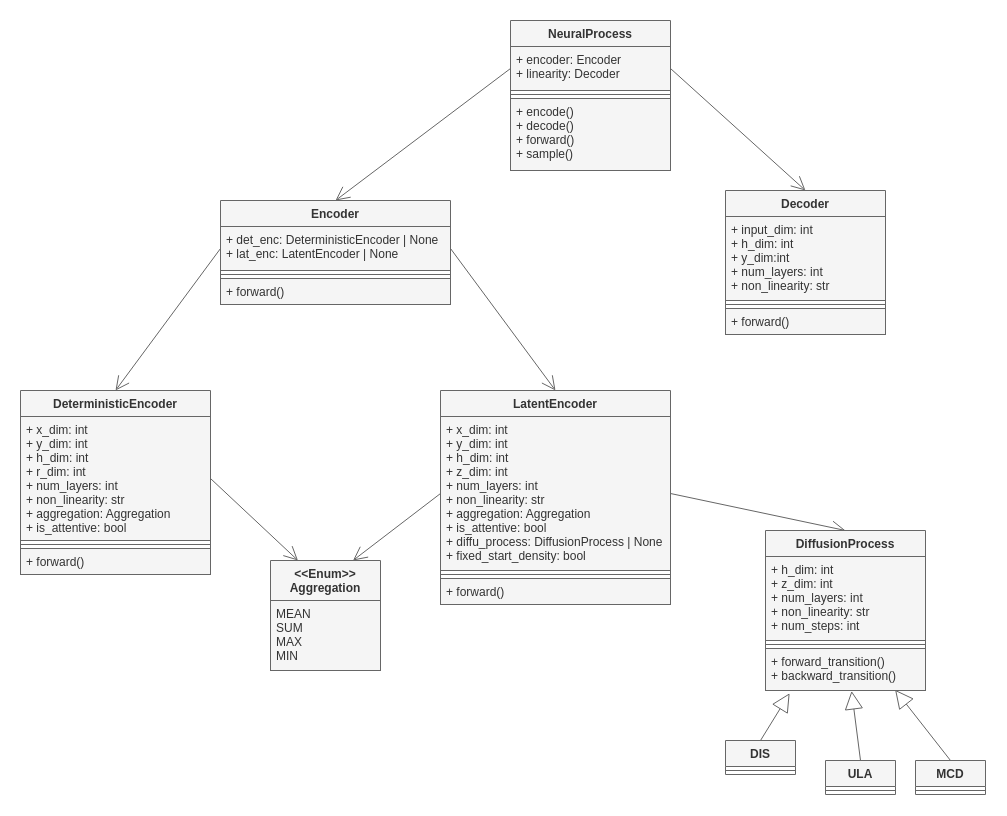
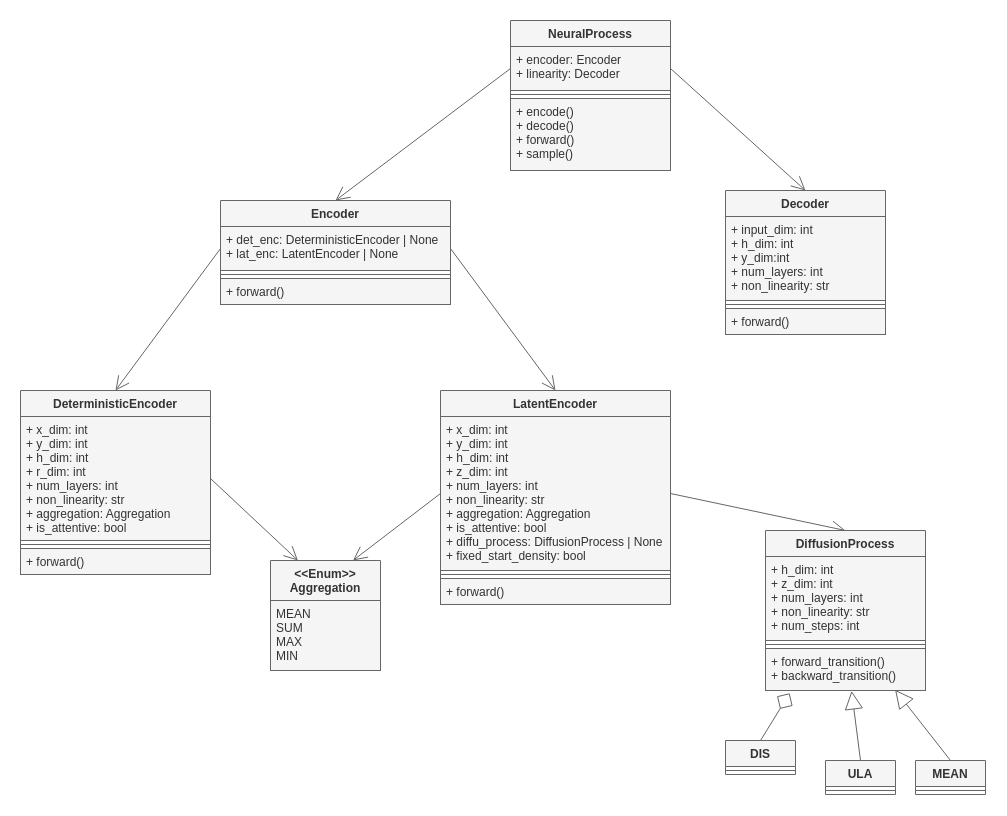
  <mxCell id="0" />
  <mxCell id="1" parent="0" />
  <mxCell id="2" value="" style="endArrow=open;endFill=1;endSize=12;html=1;exitX=0;exitY=0.5;exitDx=0;exitDy=0;entryX=0.5;entryY=0;entryDx=0;entryDy=0;fillColor=#f5f5f5;strokeColor=#666666;swimlaneLine=1;shadow=0;" parent="1" source="26" target="21" edge="1"><mxGeometry width="160" relative="1" as="geometry"><mxPoint x="565" y="113" as="sourcePoint" /><mxPoint x="315" y="284" as="targetPoint" /></mxGeometry></mxCell>
  <mxCell id="3" value="" style="endArrow=open;endFill=1;endSize=12;html=1;exitX=0;exitY=0.5;exitDx=0;exitDy=0;entryX=0.5;entryY=0;entryDx=0;entryDy=0;fillColor=#f5f5f5;strokeColor=#666666;swimlaneLine=1;shadow=0;" parent="1" source="22" target="17" edge="1"><mxGeometry width="160" relative="1" as="geometry"><mxPoint x="215" y="327" as="sourcePoint" /><mxPoint x="205" y="470" as="targetPoint" /></mxGeometry></mxCell>
  <mxCell id="4" value="" style="endArrow=open;endFill=1;endSize=12;html=1;exitX=1;exitY=0.5;exitDx=0;exitDy=0;entryX=0.5;entryY=0;entryDx=0;entryDy=0;fillColor=#f5f5f5;strokeColor=#666666;swimlaneLine=1;shadow=0;" parent="1" source="22" target="13" edge="1"><mxGeometry width="160" relative="1" as="geometry"><mxPoint x="415" y="327" as="sourcePoint" /><mxPoint x="525" y="470" as="targetPoint" /></mxGeometry></mxCell>
  <mxCell id="5" value="" style="endArrow=open;endFill=1;endSize=12;html=1;exitX=1;exitY=0.5;exitDx=0;exitDy=0;entryX=0.5;entryY=0;entryDx=0;entryDy=0;fillColor=#f5f5f5;strokeColor=#666666;swimlaneLine=1;shadow=0;" parent="1" source="14" target="6" edge="1"><mxGeometry width="160" relative="1" as="geometry"><mxPoint x="625" y="572" as="sourcePoint" /><mxPoint x="715" y="583" as="targetPoint" /></mxGeometry></mxCell>
  <mxCell id="6" value="DiffusionProcess" style="swimlane;fontStyle=1;align=center;verticalAlign=top;childLayout=stackLayout;horizontal=1;startSize=26;horizontalStack=0;resizeParent=1;resizeParentMax=0;resizeLast=0;collapsible=1;marginBottom=0;fillColor=#f5f5f5;strokeColor=#666666;fontColor=#333333;swimlaneLine=1;shadow=0;" parent="1" vertex="1"><mxGeometry x="765" y="530" width="160" height="160" as="geometry" /></mxCell>
  <mxCell id="7" value="+ h_dim: int&#10;+ z_dim: int&#10;+ num_layers: int&#10;+ non_linearity: str&#10;+ num_steps: int&#10;" style="text;align=left;verticalAlign=top;spacingLeft=4;spacingRight=4;overflow=hidden;rotatable=0;points=[[0,0.5],[1,0.5]];portConstraint=eastwest;fillColor=#f5f5f5;strokeColor=#666666;fontColor=#333333;swimlaneLine=1;shadow=0;" parent="6" vertex="1"><mxGeometry y="26" width="160" height="84" as="geometry" /></mxCell>
  <mxCell id="8" value="" style="line;strokeWidth=1;align=left;verticalAlign=middle;spacingTop=-1;spacingLeft=3;spacingRight=3;rotatable=0;labelPosition=right;points=[];portConstraint=eastwest;fillColor=#f5f5f5;strokeColor=#666666;fontColor=#333333;swimlaneLine=1;shadow=0;" parent="6" vertex="1"><mxGeometry y="110" width="160" height="8" as="geometry" /></mxCell>
  <mxCell id="9" value="+ forward_transition()&#10;+ backward_transition()" style="text;align=left;verticalAlign=top;spacingLeft=4;spacingRight=4;overflow=hidden;rotatable=0;points=[[0,0.5],[1,0.5]];portConstraint=eastwest;fillColor=#f5f5f5;strokeColor=#666666;fontColor=#333333;swimlaneLine=1;shadow=0;" parent="6" vertex="1"><mxGeometry y="118" width="160" height="42" as="geometry" /></mxCell>
  <mxCell id="10" value="DIS" style="swimlane;fontStyle=1;align=center;verticalAlign=top;childLayout=stackLayout;horizontal=1;startSize=26;horizontalStack=0;resizeParent=1;resizeParentMax=0;resizeLast=0;collapsible=1;marginBottom=0;fillColor=#f5f5f5;strokeColor=#666666;fontColor=#333333;swimlaneLine=1;shadow=0;" parent="1" vertex="1"><mxGeometry x="725" y="740" width="70" height="34" as="geometry" /></mxCell>
  <mxCell id="11" value="" style="line;strokeWidth=1;align=left;verticalAlign=middle;spacingTop=-1;spacingLeft=3;spacingRight=3;rotatable=0;labelPosition=right;points=[];portConstraint=eastwest;fillColor=#f5f5f5;strokeColor=#666666;fontColor=#333333;swimlaneLine=1;shadow=0;" parent="10" vertex="1"><mxGeometry y="26" width="70" height="8" as="geometry" /></mxCell>
- <mxCell id="12" value="" style="endArrow=block;endSize=16;endFill=0;html=1;entryX=0.151;entryY=1.065;entryDx=0;entryDy=0;entryPerimeter=0;exitX=0.5;exitY=0;exitDx=0;exitDy=0;fillColor=#f5f5f5;strokeColor=#666666;swimlaneLine=1;shadow=0;" parent="1" source="10" target="9" edge="1"><mxGeometry width="160" relative="1" as="geometry"><mxPoint x="690" y="780" as="sourcePoint" /><mxPoint x="850" y="780" as="targetPoint" /></mxGeometry></mxCell>
+ <mxCell id="12" value="" style="endArrow=diamond;endSize=16;endFill=0;html=1;entryX=0.151;entryY=1.065;entryDx=0;entryDy=0;entryPerimeter=0;exitX=0.5;exitY=0;exitDx=0;exitDy=0;fillColor=#f5f5f5;strokeColor=#666666;swimlaneLine=1;shadow=0;" parent="1" source="10" target="9" edge="1"><mxGeometry width="160" relative="1" as="geometry"><mxPoint x="690" y="780" as="sourcePoint" /><mxPoint x="850" y="780" as="targetPoint" /></mxGeometry></mxCell>
  <mxCell id="13" value="LatentEncoder" style="swimlane;fontStyle=1;align=center;verticalAlign=top;childLayout=stackLayout;horizontal=1;startSize=26;horizontalStack=0;resizeParent=1;resizeParentMax=0;resizeLast=0;collapsible=1;marginBottom=0;fillColor=#f5f5f5;strokeColor=#666666;fontColor=#333333;swimlaneLine=1;shadow=0;" parent="1" vertex="1"><mxGeometry x="440" y="390" width="230" height="214" as="geometry" /></mxCell>
  <mxCell id="14" value="+ x_dim: int&#10;+ y_dim: int&#10;+ h_dim: int&#10;+ z_dim: int&#10;+ num_layers: int&#10;+ non_linearity: str&#10;+ aggregation: Aggregation&#10;+ is_attentive: bool&#10;+ diffu_process: DiffusionProcess | None&#10;+ fixed_start_density: bool&#10;" style="text;align=left;verticalAlign=top;spacingLeft=4;spacingRight=4;overflow=hidden;rotatable=0;points=[[0,0.5],[1,0.5]];portConstraint=eastwest;fillColor=#f5f5f5;strokeColor=#666666;fontColor=#333333;swimlaneLine=1;shadow=0;" parent="13" vertex="1"><mxGeometry y="26" width="230" height="154" as="geometry" /></mxCell>
  <mxCell id="15" value="" style="line;strokeWidth=1;align=left;verticalAlign=middle;spacingTop=-1;spacingLeft=3;spacingRight=3;rotatable=0;labelPosition=right;points=[];portConstraint=eastwest;fillColor=#f5f5f5;strokeColor=#666666;fontColor=#333333;swimlaneLine=1;shadow=0;" parent="13" vertex="1"><mxGeometry y="180" width="230" height="8" as="geometry" /></mxCell>
  <mxCell id="16" value="+ forward()" style="text;align=left;verticalAlign=top;spacingLeft=4;spacingRight=4;overflow=hidden;rotatable=0;points=[[0,0.5],[1,0.5]];portConstraint=eastwest;fillColor=#f5f5f5;strokeColor=#666666;fontColor=#333333;swimlaneLine=1;shadow=0;" parent="13" vertex="1"><mxGeometry y="188" width="230" height="26" as="geometry" /></mxCell>
  <mxCell id="17" value="DeterministicEncoder" style="swimlane;fontStyle=1;align=center;verticalAlign=top;childLayout=stackLayout;horizontal=1;startSize=26;horizontalStack=0;resizeParent=1;resizeParentMax=0;resizeLast=0;collapsible=1;marginBottom=0;fillColor=#f5f5f5;strokeColor=#666666;fontColor=#333333;swimlaneLine=1;shadow=0;" parent="1" vertex="1"><mxGeometry x="20" y="390" width="190" height="184" as="geometry" /></mxCell>
  <mxCell id="18" value="+ x_dim: int&#10;+ y_dim: int&#10;+ h_dim: int&#10;+ r_dim: int&#10;+ num_layers: int&#10;+ non_linearity: str&#10;+ aggregation: Aggregation&#10;+ is_attentive: bool&#10;" style="text;align=left;verticalAlign=top;spacingLeft=4;spacingRight=4;overflow=hidden;rotatable=0;points=[[0,0.5],[1,0.5]];portConstraint=eastwest;fillColor=#f5f5f5;strokeColor=#666666;fontColor=#333333;swimlaneLine=1;shadow=0;" parent="17" vertex="1"><mxGeometry y="26" width="190" height="124" as="geometry" /></mxCell>
  <mxCell id="19" value="" style="line;strokeWidth=1;align=left;verticalAlign=middle;spacingTop=-1;spacingLeft=3;spacingRight=3;rotatable=0;labelPosition=right;points=[];portConstraint=eastwest;fillColor=#f5f5f5;strokeColor=#666666;fontColor=#333333;swimlaneLine=1;shadow=0;" parent="17" vertex="1"><mxGeometry y="150" width="190" height="8" as="geometry" /></mxCell>
  <mxCell id="20" value="+ forward()" style="text;align=left;verticalAlign=top;spacingLeft=4;spacingRight=4;overflow=hidden;rotatable=0;points=[[0,0.5],[1,0.5]];portConstraint=eastwest;fillColor=#f5f5f5;strokeColor=#666666;fontColor=#333333;swimlaneLine=1;shadow=0;" parent="17" vertex="1"><mxGeometry y="158" width="190" height="26" as="geometry" /></mxCell>
  <mxCell id="21" value="Encoder" style="swimlane;fontStyle=1;align=center;verticalAlign=top;childLayout=stackLayout;horizontal=1;startSize=26;horizontalStack=0;resizeParent=1;resizeParentMax=0;resizeLast=0;collapsible=1;marginBottom=0;fillColor=#f5f5f5;strokeColor=#666666;fontColor=#333333;swimlaneLine=1;shadow=0;" parent="1" vertex="1"><mxGeometry x="220" y="200" width="230" height="104" as="geometry" /></mxCell>
  <mxCell id="22" value="+ det_enc: DeterministicEncoder | None&#10;+ lat_enc: LatentEncoder | None" style="text;align=left;verticalAlign=top;spacingLeft=4;spacingRight=4;overflow=hidden;rotatable=0;points=[[0,0.5],[1,0.5]];portConstraint=eastwest;fillColor=#f5f5f5;strokeColor=#666666;fontColor=#333333;swimlaneLine=1;shadow=0;" parent="21" vertex="1"><mxGeometry y="26" width="230" height="44" as="geometry" /></mxCell>
  <mxCell id="23" value="" style="line;strokeWidth=1;align=left;verticalAlign=middle;spacingTop=-1;spacingLeft=3;spacingRight=3;rotatable=0;labelPosition=right;points=[];portConstraint=eastwest;fillColor=#f5f5f5;strokeColor=#666666;fontColor=#333333;swimlaneLine=1;shadow=0;" parent="21" vertex="1"><mxGeometry y="70" width="230" height="8" as="geometry" /></mxCell>
  <mxCell id="24" value="+ forward()" style="text;align=left;verticalAlign=top;spacingLeft=4;spacingRight=4;overflow=hidden;rotatable=0;points=[[0,0.5],[1,0.5]];portConstraint=eastwest;fillColor=#f5f5f5;strokeColor=#666666;fontColor=#333333;swimlaneLine=1;shadow=0;" parent="21" vertex="1"><mxGeometry y="78" width="230" height="26" as="geometry" /></mxCell>
  <mxCell id="25" value="NeuralProcess" style="swimlane;fontStyle=1;align=center;verticalAlign=top;childLayout=stackLayout;horizontal=1;startSize=26;horizontalStack=0;resizeParent=1;resizeParentMax=0;resizeLast=0;collapsible=1;marginBottom=0;fillColor=#f5f5f5;strokeColor=#666666;fontColor=#333333;swimlaneLine=1;shadow=0;" parent="1" vertex="1"><mxGeometry x="510" y="20" width="160" height="150" as="geometry" /></mxCell>
  <mxCell id="26" value="+ encoder: Encoder&#10;+ linearity: Decoder" style="text;align=left;verticalAlign=top;spacingLeft=4;spacingRight=4;overflow=hidden;rotatable=0;points=[[0,0.5],[1,0.5]];portConstraint=eastwest;fillColor=#f5f5f5;strokeColor=#666666;fontColor=#333333;swimlaneLine=1;shadow=0;" parent="25" vertex="1"><mxGeometry y="26" width="160" height="44" as="geometry" /></mxCell>
  <mxCell id="27" value="" style="line;strokeWidth=1;align=left;verticalAlign=middle;spacingTop=-1;spacingLeft=3;spacingRight=3;rotatable=0;labelPosition=right;points=[];portConstraint=eastwest;fillColor=#f5f5f5;strokeColor=#666666;fontColor=#333333;swimlaneLine=1;shadow=0;" parent="25" vertex="1"><mxGeometry y="70" width="160" height="8" as="geometry" /></mxCell>
  <mxCell id="28" value="+ encode()&#10;+ decode()&#10;+ forward()&#10;+ sample()" style="text;align=left;verticalAlign=top;spacingLeft=4;spacingRight=4;overflow=hidden;rotatable=0;points=[[0,0.5],[1,0.5]];portConstraint=eastwest;fillColor=#f5f5f5;strokeColor=#666666;fontColor=#333333;swimlaneLine=1;shadow=0;" parent="25" vertex="1"><mxGeometry y="78" width="160" height="72" as="geometry" /></mxCell>
  <mxCell id="29" value="Decoder" style="swimlane;fontStyle=1;align=center;verticalAlign=top;childLayout=stackLayout;horizontal=1;startSize=26;horizontalStack=0;resizeParent=1;resizeParentMax=0;resizeLast=0;collapsible=1;marginBottom=0;fillColor=#f5f5f5;strokeColor=#666666;fontColor=#333333;swimlaneLine=1;shadow=0;" parent="1" vertex="1"><mxGeometry x="725" y="190" width="160" height="144" as="geometry" /></mxCell>
  <mxCell id="30" value="+ input_dim: int&#10;+ h_dim: int&#10;+ y_dim:int&#10;+ num_layers: int&#10;+ non_linearity: str" style="text;align=left;verticalAlign=top;spacingLeft=4;spacingRight=4;overflow=hidden;rotatable=0;points=[[0,0.5],[1,0.5]];portConstraint=eastwest;fillColor=#f5f5f5;strokeColor=#666666;fontColor=#333333;swimlaneLine=1;shadow=0;" parent="29" vertex="1"><mxGeometry y="26" width="160" height="84" as="geometry" /></mxCell>
  <mxCell id="31" value="" style="line;strokeWidth=1;align=left;verticalAlign=middle;spacingTop=-1;spacingLeft=3;spacingRight=3;rotatable=0;labelPosition=right;points=[];portConstraint=eastwest;fillColor=#f5f5f5;strokeColor=#666666;fontColor=#333333;swimlaneLine=1;shadow=0;" parent="29" vertex="1"><mxGeometry y="110" width="160" height="8" as="geometry" /></mxCell>
  <mxCell id="32" value="+ forward()" style="text;align=left;verticalAlign=top;spacingLeft=4;spacingRight=4;overflow=hidden;rotatable=0;points=[[0,0.5],[1,0.5]];portConstraint=eastwest;fillColor=#f5f5f5;strokeColor=#666666;fontColor=#333333;swimlaneLine=1;shadow=0;" parent="29" vertex="1"><mxGeometry y="118" width="160" height="26" as="geometry" /></mxCell>
  <mxCell id="33" value="" style="endArrow=open;endFill=1;endSize=12;html=1;exitX=1;exitY=0.5;exitDx=0;exitDy=0;entryX=0.5;entryY=0;entryDx=0;entryDy=0;fillColor=#f5f5f5;strokeColor=#666666;swimlaneLine=1;shadow=0;" parent="1" source="26" target="29" edge="1"><mxGeometry width="160" relative="1" as="geometry"><mxPoint x="585" y="108" as="sourcePoint" /><mxPoint x="320" y="250" as="targetPoint" /></mxGeometry></mxCell>
  <mxCell id="34" value="ULA" style="swimlane;fontStyle=1;align=center;verticalAlign=top;childLayout=stackLayout;horizontal=1;startSize=26;horizontalStack=0;resizeParent=1;resizeParentMax=0;resizeLast=0;collapsible=1;marginBottom=0;fillColor=#f5f5f5;strokeColor=#666666;fontColor=#333333;swimlaneLine=1;shadow=0;" parent="1" vertex="1"><mxGeometry x="825" y="760" width="70" height="34" as="geometry" /></mxCell>
  <mxCell id="35" value="" style="line;strokeWidth=1;align=left;verticalAlign=middle;spacingTop=-1;spacingLeft=3;spacingRight=3;rotatable=0;labelPosition=right;points=[];portConstraint=eastwest;fillColor=#f5f5f5;strokeColor=#666666;fontColor=#333333;swimlaneLine=1;shadow=0;" parent="34" vertex="1"><mxGeometry y="26" width="70" height="8" as="geometry" /></mxCell>
- <mxCell id="36" value="MCD" style="swimlane;fontStyle=1;align=center;verticalAlign=top;childLayout=stackLayout;horizontal=1;startSize=26;horizontalStack=0;resizeParent=1;resizeParentMax=0;resizeLast=0;collapsible=1;marginBottom=0;fillColor=#f5f5f5;strokeColor=#666666;fontColor=#333333;swimlaneLine=1;shadow=0;" parent="1" vertex="1"><mxGeometry x="915" y="760" width="70" height="34" as="geometry" /></mxCell>
+ <mxCell id="36" value="MEAN" style="swimlane;fontStyle=1;align=center;verticalAlign=top;childLayout=stackLayout;horizontal=1;startSize=26;horizontalStack=0;resizeParent=1;resizeParentMax=0;resizeLast=0;collapsible=1;marginBottom=0;fillColor=#f5f5f5;strokeColor=#666666;fontColor=#333333;swimlaneLine=1;shadow=0;" parent="1" vertex="1"><mxGeometry x="915" y="760" width="70" height="34" as="geometry" /></mxCell>
  <mxCell id="37" value="" style="line;strokeWidth=1;align=left;verticalAlign=middle;spacingTop=-1;spacingLeft=3;spacingRight=3;rotatable=0;labelPosition=right;points=[];portConstraint=eastwest;fillColor=#f5f5f5;strokeColor=#666666;fontColor=#333333;swimlaneLine=1;shadow=0;" parent="36" vertex="1"><mxGeometry y="26" width="70" height="8" as="geometry" /></mxCell>
  <mxCell id="38" value="" style="endArrow=block;endSize=16;endFill=0;html=1;entryX=0.538;entryY=1.011;entryDx=0;entryDy=0;entryPerimeter=0;exitX=0.5;exitY=0;exitDx=0;exitDy=0;fillColor=#f5f5f5;strokeColor=#666666;swimlaneLine=1;shadow=0;" parent="1" source="34" target="9" edge="1"><mxGeometry width="160" relative="1" as="geometry"><mxPoint x="810" y="750" as="sourcePoint" /><mxPoint x="842.04" y="700" as="targetPoint" /></mxGeometry></mxCell>
  <mxCell id="39" value="" style="endArrow=block;endSize=16;endFill=0;html=1;entryX=0.81;entryY=0.983;entryDx=0;entryDy=0;entryPerimeter=0;exitX=0.5;exitY=0;exitDx=0;exitDy=0;fillColor=#f5f5f5;strokeColor=#666666;swimlaneLine=1;shadow=0;" parent="1" source="36" target="9" edge="1"><mxGeometry width="160" relative="1" as="geometry"><mxPoint x="870" y="770" as="sourcePoint" /><mxPoint x="859.96" y="702.814" as="targetPoint" /></mxGeometry></mxCell>
  <mxCell id="40" value="&lt;&lt;Enum&gt;&gt;&#10;Aggregation" style="swimlane;fontStyle=1;align=center;verticalAlign=top;childLayout=stackLayout;horizontal=1;startSize=40;horizontalStack=0;resizeParent=1;resizeParentMax=0;resizeLast=0;collapsible=1;marginBottom=0;fillColor=#f5f5f5;strokeColor=#666666;fontColor=#333333;swimlaneLine=1;shadow=0;" parent="1" vertex="1"><mxGeometry x="270" y="560" width="110" height="110" as="geometry" /></mxCell>
  <mxCell id="41" value="MEAN&#10;SUM&#10;MAX&#10;MIN" style="text;align=left;verticalAlign=top;spacingLeft=4;spacingRight=4;overflow=hidden;rotatable=0;points=[[0,0.5],[1,0.5]];portConstraint=eastwest;fillColor=#f5f5f5;strokeColor=#666666;fontColor=#333333;swimlaneLine=1;shadow=0;" parent="40" vertex="1"><mxGeometry y="40" width="110" height="70" as="geometry" /></mxCell>
  <mxCell id="42" value="" style="endArrow=open;endFill=1;endSize=12;html=1;exitX=1;exitY=0.5;exitDx=0;exitDy=0;entryX=0.25;entryY=0;entryDx=0;entryDy=0;fillColor=#f5f5f5;strokeColor=#666666;swimlaneLine=1;shadow=0;" parent="1" source="18" target="40" edge="1"><mxGeometry width="160" relative="1" as="geometry"><mxPoint x="230" y="258" as="sourcePoint" /><mxPoint x="125" y="400" as="targetPoint" /></mxGeometry></mxCell>
  <mxCell id="43" value="" style="endArrow=open;endFill=1;endSize=12;html=1;exitX=0;exitY=0.5;exitDx=0;exitDy=0;entryX=0.75;entryY=0;entryDx=0;entryDy=0;fillColor=#f5f5f5;strokeColor=#666666;swimlaneLine=1;shadow=0;" parent="1" source="14" target="40" edge="1"><mxGeometry width="160" relative="1" as="geometry"><mxPoint x="220" y="488" as="sourcePoint" /><mxPoint x="335" y="570" as="targetPoint" /></mxGeometry></mxCell>
